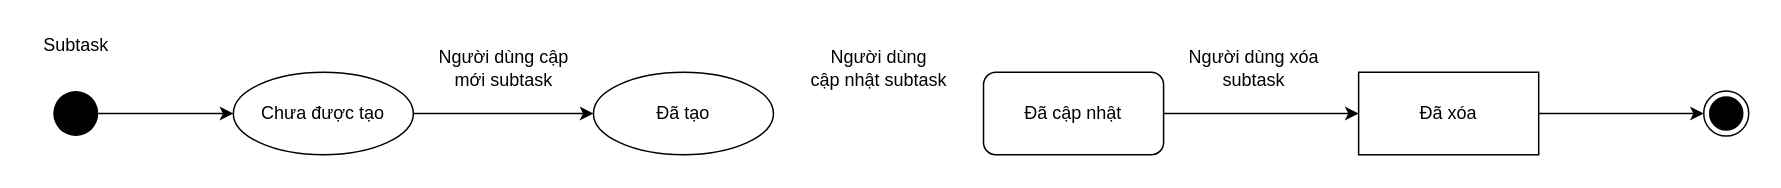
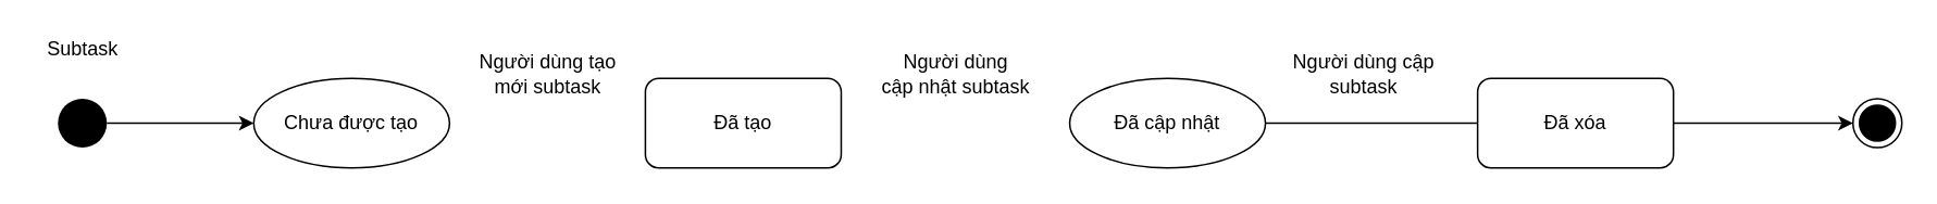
  <mxCell id="0" />
  <mxCell id="1" parent="0" />
  <mxCell id="2" style="edgeStyle=orthogonalEdgeStyle;rounded=0;orthogonalLoop=1;jettySize=auto;html=1;entryX=0;entryY=0.5;entryDx=0;entryDy=0;" edge="1" parent="1" source="3" target="5"><mxGeometry relative="1" as="geometry" /></mxCell>
  <mxCell id="3" value="" style="ellipse;fillColor=#000000;strokeColor=none;" vertex="1" parent="1"><mxGeometry x="35" y="60" width="30" height="30" as="geometry" /></mxCell>
- <mxCell id="4" style="edgeStyle=orthogonalEdgeStyle;rounded=0;orthogonalLoop=1;jettySize=auto;html=1;" edge="1" parent="1" source="5" target="6"><mxGeometry relative="1" as="geometry" /></mxCell>
  <mxCell id="5" value="Chưa được tạo" style="ellipse;whiteSpace=wrap;html=1;" vertex="1" parent="1"><mxGeometry x="155" y="47.5" width="120" height="55" as="geometry" /></mxCell>
- <mxCell id="6" value="Đã tạo" style="ellipse;whiteSpace=wrap;html=1;" vertex="1" parent="1"><mxGeometry x="395" y="47.5" width="120" height="55" as="geometry" /></mxCell>
- <mxCell id="7" value="&lt;div&gt;Người dùng cập&lt;/div&gt;&lt;div&gt;mới subtask&lt;br&gt;&lt;/div&gt;" style="text;html=1;align=center;verticalAlign=middle;resizable=0;points=[];autosize=1;" vertex="1" parent="1"><mxGeometry x="285" y="30" width="100" height="30" as="geometry" /></mxCell>
- <mxCell id="8" style="edgeStyle=orthogonalEdgeStyle;rounded=0;orthogonalLoop=1;jettySize=auto;html=1;entryX=0;entryY=0.5;entryDx=0;entryDy=0;" edge="1" parent="1" source="9" target="12"><mxGeometry relative="1" as="geometry" /></mxCell>
- <mxCell id="9" value="Đã cập nhật" style="rounded=1;whiteSpace=wrap;html=1;" vertex="1" parent="1"><mxGeometry x="655" y="47.5" width="120" height="55" as="geometry" /></mxCell>
+ <mxCell id="6" value="Đã tạo" style="rounded=1;whiteSpace=wrap;html=1;" vertex="1" parent="1"><mxGeometry x="395" y="47.5" width="120" height="55" as="geometry" /></mxCell>
+ <mxCell id="7" value="&lt;div&gt;Người dùng tạo&lt;/div&gt;&lt;div&gt;mới subtask&lt;br&gt;&lt;/div&gt;" style="text;html=1;align=center;verticalAlign=middle;resizable=0;points=[];autosize=1;" vertex="1" parent="1"><mxGeometry x="285" y="30" width="100" height="30" as="geometry" /></mxCell>
+ <mxCell id="8" style="edgeStyle=orthogonalEdgeStyle;rounded=0;orthogonalLoop=1;jettySize=auto;html=1;entryX=0;entryY=0.5;entryDx=0;entryDy=0;endArrow=none;" edge="1" parent="1" source="9" target="12"><mxGeometry relative="1" as="geometry" /></mxCell>
+ <mxCell id="9" value="Đã cập nhật" style="ellipse;whiteSpace=wrap;html=1;" vertex="1" parent="1"><mxGeometry x="655" y="47.5" width="120" height="55" as="geometry" /></mxCell>
  <mxCell id="10" value="&lt;div&gt;Người dùng&lt;/div&gt;&lt;div&gt;cập nhật subtask&lt;/div&gt;" style="text;html=1;align=center;verticalAlign=middle;resizable=0;points=[];autosize=1;" vertex="1" parent="1"><mxGeometry x="530" y="30" width="110" height="30" as="geometry" /></mxCell>
  <mxCell id="11" style="edgeStyle=orthogonalEdgeStyle;rounded=0;orthogonalLoop=1;jettySize=auto;html=1;" edge="1" parent="1" source="12" target="14"><mxGeometry relative="1" as="geometry" /></mxCell>
- <mxCell id="12" value="Đã xóa" style="whiteSpace=wrap;html=1;rounded=0;" vertex="1" parent="1"><mxGeometry x="905" y="47.5" width="120" height="55" as="geometry" /></mxCell>
- <mxCell id="13" value="&lt;div&gt;Người dùng xóa&lt;/div&gt;&lt;div&gt;subtask&lt;/div&gt;" style="text;html=1;align=center;verticalAlign=middle;resizable=0;points=[];autosize=1;" vertex="1" parent="1"><mxGeometry x="785" y="30" width="100" height="30" as="geometry" /></mxCell>
+ <mxCell id="12" value="Đã xóa" style="rounded=1;whiteSpace=wrap;html=1;" vertex="1" parent="1"><mxGeometry x="905" y="47.5" width="120" height="55" as="geometry" /></mxCell>
+ <mxCell id="13" value="&lt;div&gt;Người dùng cập&lt;/div&gt;&lt;div&gt;subtask&lt;/div&gt;" style="text;html=1;align=center;verticalAlign=middle;resizable=0;points=[];autosize=1;" vertex="1" parent="1"><mxGeometry x="785" y="30" width="100" height="30" as="geometry" /></mxCell>
  <mxCell id="14" value="" style="ellipse;html=1;shape=endState;fillColor=#000000;strokeColor=#000000;" vertex="1" parent="1"><mxGeometry x="1135" y="60" width="30" height="30" as="geometry" /></mxCell>
  <mxCell id="15" value="Subtask" style="text;html=1;align=center;verticalAlign=middle;resizable=0;points=[];autosize=1;" vertex="1" parent="1"><mxGeometry x="20" y="20" width="60" height="20" as="geometry" /></mxCell>
